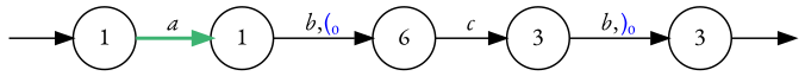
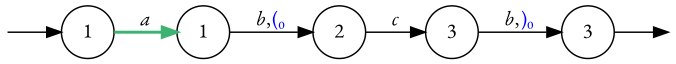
  digraph {
    rankdir=LR
    fontname="EB Garamond"
    node [shape=circle fontname="EB Garamond"]
    edge [fontname="EB Garamond"]
    Q0 [fixedsize=true height=0 style=invisible width=0]
    n2 [label=1]
    Q1 [fixedsize=true height=0 style=invisible width=0]
    n4 [label=1]
-   n5 [label=6]
+   n5 [label=2]
    n6 [label=3]
    n7 [label=3]
    Q0 -> n2
    n2 -> n4 [color=mediumseagreen label=<<i>a</i>> style=bold]
    n4 -> n5 [label=<<i>b</i>,<FONT COLOR="blue">(₀</FONT>>]
    n5 -> n6 [label=<<i>c</i>>]
    n6 -> n7 [label=<<i>b</i>,<FONT COLOR="blue">)₀</FONT>>]
    n7 -> Q1
  }
